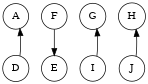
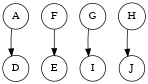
  digraph {
    node [shape=circle]
    n1 [label=A]
    n2 [label=D]
    n3 [label=E]
    n4 [label=F]
    n5 [label=G]
    n6 [label=I]
    n7 [label=H]
    n8 [label=J]
-   n2 -> n1
+   n1 -> n2
    n4 -> n3
-   n6 -> n5
-   n8 -> n7
+   n5 -> n6
+   n7 -> n8
  }
